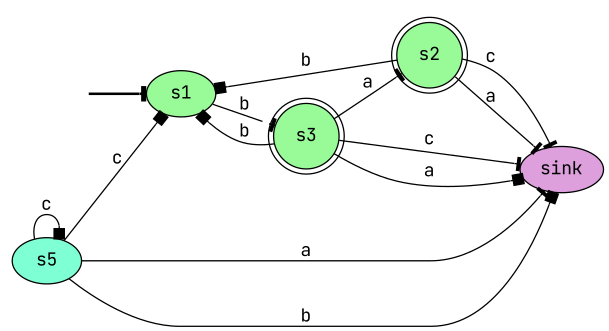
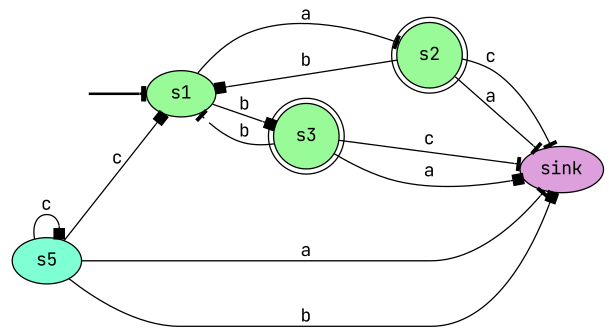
  digraph {
    fontname="JetBrains Mono"
    rankdir=LR
    node [fontname="JetBrains Mono" style=filled fillcolor=palegreen]
    edge [arrowhead=box fontname="JetBrains Mono"]
    fake [style=invisible fillcolor=""]
    s1 [root=true]
    s2 [shape=doublecircle]
    s3 [shape=doublecircle]
    sink [fillcolor=plum]
    s5 [fillcolor=aquamarine]
    fake -> s1 [arrowhead=tee style=bold]
-   s3 -> s2 [arrowhead=tee label=a]
-   s1 -> s3 [arrowhead=tee label=b]
+   s1 -> s2 [arrowhead=tee label=a]
+   s1 -> s3 [label=b]
    s2 -> s1 [label=b]
    s2 -> sink [arrowhead=tee label=c]
    s2 -> sink [arrowhead=tee label=a]
-   s3 -> s1 [label=b]
+   s3 -> s1 [arrowhead=tee label=b]
    s3 -> sink [arrowhead=tee label=c]
    s3 -> sink [label=a]
    s5 -> s1 [label=c]
    s5 -> sink [arrowhead=tee label=a]
    s5 -> sink [label=b]
    s5 -> s5 [label=c]
  }
